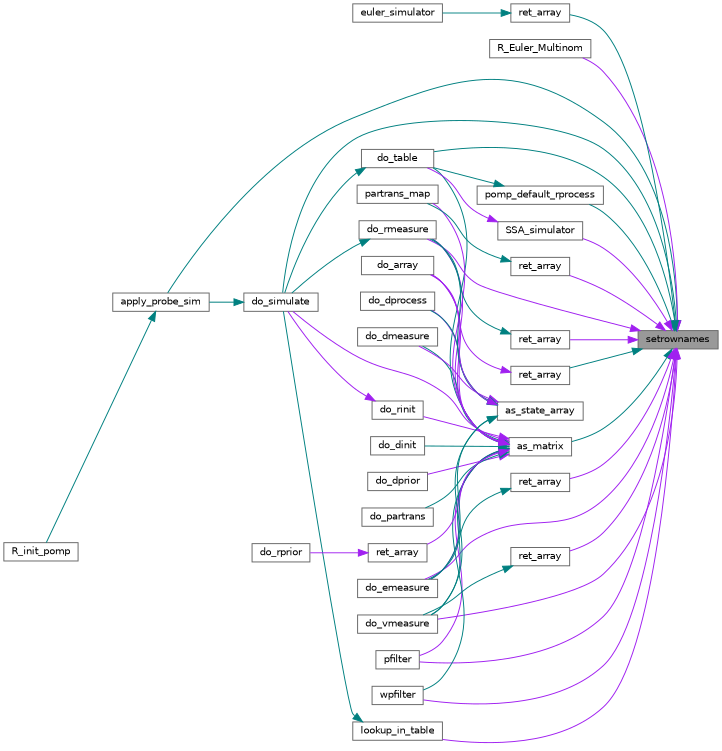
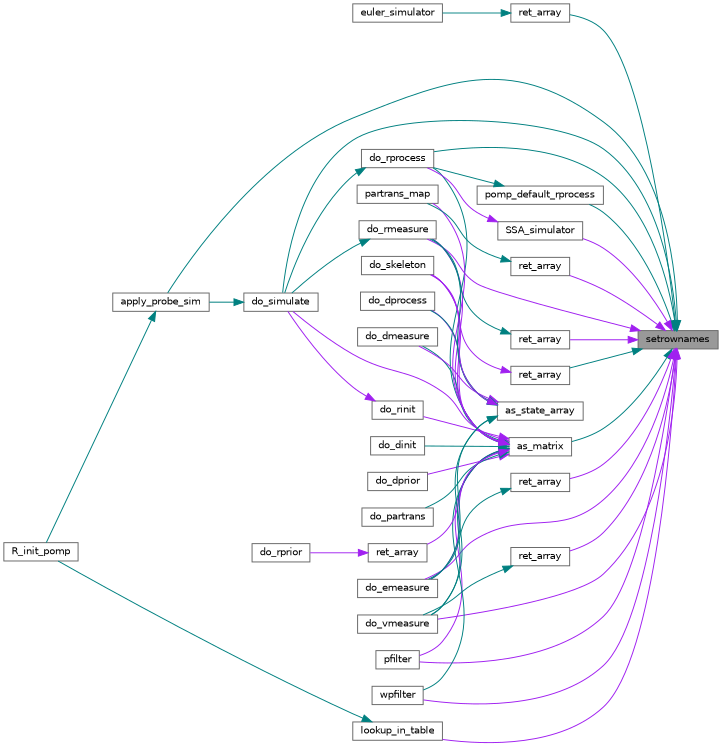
  digraph {
    rankdir=RL
    node [color=grey40 fillcolor=white fontname=Helvetica fontsize=10 shape=box style=filled]
    edge [color=teal dir=back fontname=Helvetica fontsize=10 labelfontname=Helvetica labelfontsize=10 style=solid]
    n1 [color=gray40 fillcolor=grey60 fontcolor=black height=0.2 label=setrownames width=0.4]
    n2 [height=0.2 label=apply_probe_sim width=0.4]
    n3 [height=0.2 label=as_matrix width=0.4]
    n4 [height=0.2 label=do_emeasure width=0.4]
    n5 [height=0.2 label=do_simulate width=0.4]
    n6 [height=0.2 label=do_rmeasure width=0.4]
-   n7 [height=0.2 label=do_table width=0.4]
+   n7 [height=0.2 label=do_rprocess width=0.4]
    n8 [height=0.2 label=do_vmeasure width=0.4]
    n9 [height=0.2 label=pfilter width=0.4]
    n10 [height=0.2 label=wpfilter width=0.4]
    n11 [height=0.2 label=lookup_in_table width=0.4]
    n12 [height=0.2 label=pomp_default_rprocess width=0.4]
-   n13 [height=0.2 label=R_Euler_Multinom width=0.4]
    n14 [height=0.2 label=ret_array width=0.4]
    n15 [height=0.2 label=ret_array width=0.4]
    n16 [height=0.2 label=ret_array width=0.4]
    n17 [height=0.2 label=ret_array width=0.4]
    n18 [height=0.2 label=ret_array width=0.4]
    n19 [height=0.2 label=ret_array width=0.4]
    n20 [height=0.2 label=SSA_simulator width=0.4]
    n21 [height=0.2 label=R_init_pomp width=0.4]
    n22 [height=0.2 label=do_dinit width=0.4]
    n23 [height=0.2 label=do_dmeasure width=0.4]
    n24 [height=0.2 label=do_dprior width=0.4]
    n25 [height=0.2 label=do_dprocess width=0.4]
    n26 [height=0.2 label=do_partrans width=0.4]
    n27 [height=0.2 label=do_rinit width=0.4]
-   n28 [height=0.2 label=do_array width=0.4]
+   n28 [height=0.2 label=do_skeleton width=0.4]
    n29 [height=0.2 label=partrans_map width=0.4]
    n30 [height=0.2 label=ret_array width=0.4]
    n31 [height=0.2 label=as_state_array width=0.4]
    n32 [height=0.2 label=euler_simulator width=0.4]
    n33 [height=0.2 label=do_rprior width=0.4]
    n1 -> n2
    n1 -> n3
    n1 -> n4 [color=purple]
    n1 -> n5
    n1 -> n6 [color=purple]
    n1 -> n7
    n1 -> n8 [color=purple]
    n1 -> n9 [color=purple]
    n1 -> n10 [color=purple]
    n1 -> n11 [color=purple]
    n1 -> n12
-   n1 -> n13 [color=purple]
    n1 -> n14 [color=purple]
    n1 -> n15
    n1 -> n16 [color=purple]
    n1 -> n17 [color=purple]
    n1 -> n18
    n1 -> n19 [color=purple]
    n1 -> n20 [color=purple]
    n2 -> n21
    n3 -> n4 [color=purple]
    n3 -> n5 [color=purple]
    n3 -> n6 [color=purple]
    n3 -> n7
    n3 -> n8
    n3 -> n9 [color=purple]
    n3 -> n10
    n3 -> n22
    n3 -> n23
    n3 -> n24 [color=purple]
    n3 -> n25 [color=purple]
    n3 -> n26
    n3 -> n27 [color=purple]
    n3 -> n28 [color=purple]
    n3 -> n29 [color=purple]
    n3 -> n30 [color=purple]
    n5 -> n2
    n6 -> n5
    n7 -> n5
-   n11 -> n5
+   n11 -> n21
    n12 -> n7
    n14 -> n4
    n15 -> n32
    n16 -> n6
    n17 -> n8
    n18 -> n28 [color=purple]
    n19 -> n29
    n20 -> n7 [color=purple]
    n27 -> n5 [color=purple]
    n30 -> n33 [color=purple]
    n31 -> n4
    n31 -> n6
    n31 -> n8
    n31 -> n23 [color=purple]
    n31 -> n25
    n31 -> n28 [color=purple]
  }
